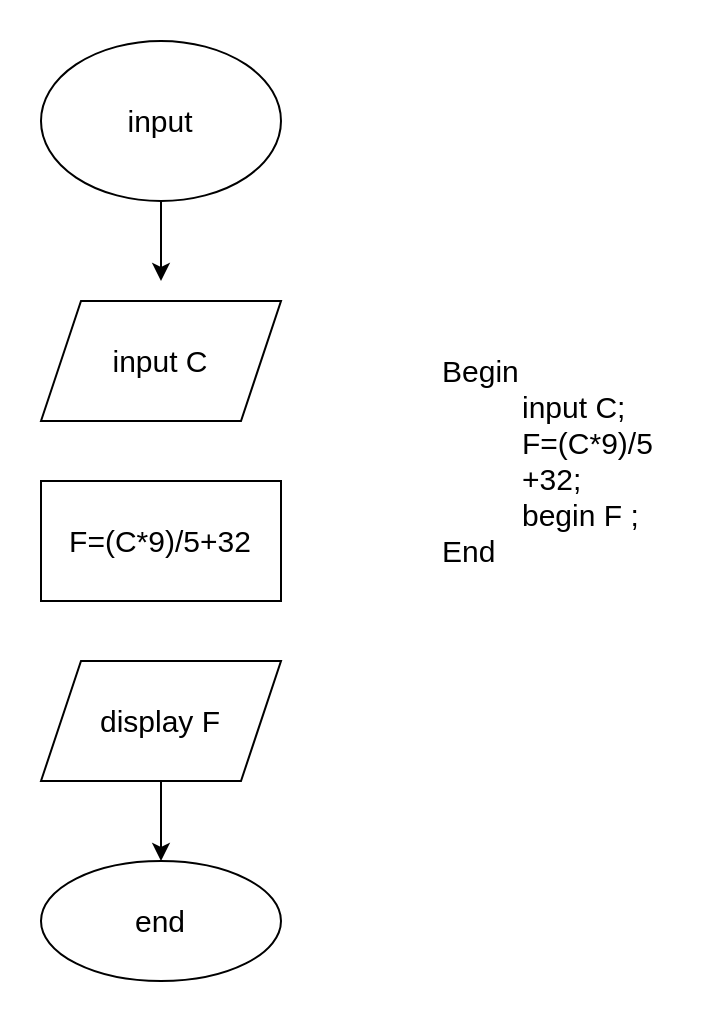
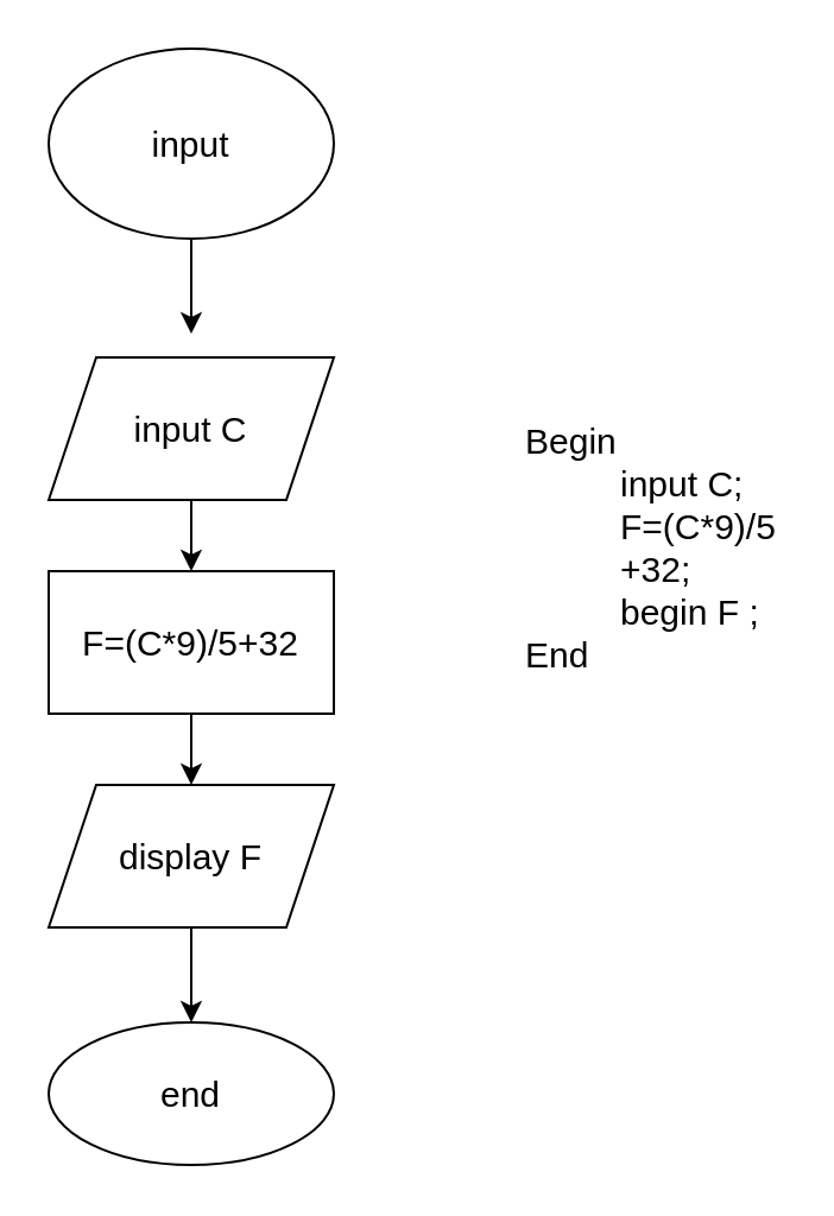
  <mxCell id="0" />
  <mxCell id="1" parent="0" />
  <mxCell id="2" value="Begin&lt;br style=&quot;font-size: 15px;&quot;&gt;&lt;blockquote style=&quot;margin: 0px 0px 0px 40px; border: none; padding: 0px; font-size: 15px;&quot;&gt;input C;&lt;/blockquote&gt;&lt;blockquote style=&quot;margin: 0px 0px 0px 40px; border: none; padding: 0px; font-size: 15px;&quot;&gt;F=(C*9)/5 +32;&lt;/blockquote&gt;&lt;blockquote style=&quot;margin: 0px 0px 0px 40px; border: none; padding: 0px; font-size: 15px;&quot;&gt;begin F ;&lt;/blockquote&gt;End" style="text;html=1;strokeColor=none;fillColor=none;align=left;verticalAlign=top;whiteSpace=wrap;rounded=0;fontSize=15;" vertex="1" parent="1"><mxGeometry x="219" y="170" width="110" height="140" as="geometry" /></mxCell>
  <mxCell id="3" style="edgeStyle=orthogonalEdgeStyle;rounded=0;orthogonalLoop=1;jettySize=auto;html=1;fontSize=15;" edge="1" parent="1" source="4"><mxGeometry relative="1" as="geometry"><mxPoint x="80" y="140" as="targetPoint" /></mxGeometry></mxCell>
  <mxCell id="4" value="input" style="ellipse;whiteSpace=wrap;html=1;fontSize=15;" vertex="1" parent="1"><mxGeometry x="20" y="20" width="120" height="80" as="geometry" /></mxCell>
+ <mxCell id="5" value="" style="edgeStyle=orthogonalEdgeStyle;rounded=0;orthogonalLoop=1;jettySize=auto;html=1;fontSize=15;" edge="1" parent="1" source="6" target="8"><mxGeometry relative="1" as="geometry" /></mxCell>
  <mxCell id="6" value="input C" style="shape=parallelogram;perimeter=parallelogramPerimeter;whiteSpace=wrap;html=1;fixedSize=1;fontSize=15;" vertex="1" parent="1"><mxGeometry x="20" y="150" width="120" height="60" as="geometry" /></mxCell>
+ <mxCell id="7" value="" style="edgeStyle=orthogonalEdgeStyle;rounded=0;orthogonalLoop=1;jettySize=auto;html=1;fontSize=15;" edge="1" parent="1" source="8" target="10"><mxGeometry relative="1" as="geometry" /></mxCell>
  <mxCell id="8" value="F=(C*9)/5+32" style="whiteSpace=wrap;html=1;fontSize=15;" vertex="1" parent="1"><mxGeometry x="20" y="240" width="120" height="60" as="geometry" /></mxCell>
  <mxCell id="9" value="" style="edgeStyle=orthogonalEdgeStyle;rounded=0;orthogonalLoop=1;jettySize=auto;html=1;fontSize=15;" edge="1" parent="1" source="10" target="11"><mxGeometry relative="1" as="geometry" /></mxCell>
  <mxCell id="10" value="display F" style="shape=parallelogram;perimeter=parallelogramPerimeter;whiteSpace=wrap;html=1;fixedSize=1;fontSize=15;" vertex="1" parent="1"><mxGeometry x="20" y="330" width="120" height="60" as="geometry" /></mxCell>
  <mxCell id="11" value="end" style="ellipse;whiteSpace=wrap;html=1;fontSize=15;" vertex="1" parent="1"><mxGeometry x="20" y="430" width="120" height="60" as="geometry" /></mxCell>
